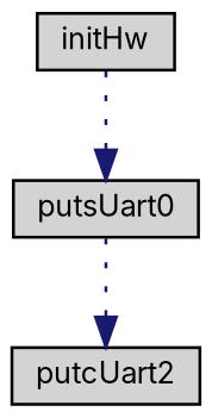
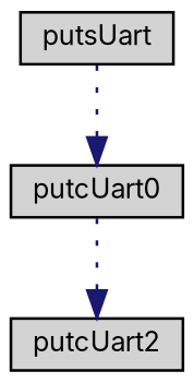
  digraph {
    fontname=Inter
    rankdir=TB
    node [color=black fillcolor=lightgrey fontname=Inter fontsize=10 shape=record style=filled]
    edge [arrowhead=normal color=midnightblue fontname=Inter fontsize=10 labelfontname=Helvetica labelfontsize=10 style=dotted]
-   n1 [fontcolor=black height=0.2 label=initHw width=0.4]
-   n2 [height=0.2 label=putsUart0 width=0.4]
+   n1 [fontcolor=black height=0.2 label=putsUart width=0.4]
+   n2 [height=0.2 label=putcUart0 width=0.4]
    n3 [height=0.2 label=putcUart2 width=0.4]
    n1 -> n2
    n2 -> n3
  }
